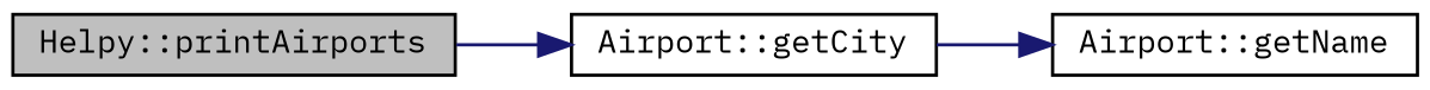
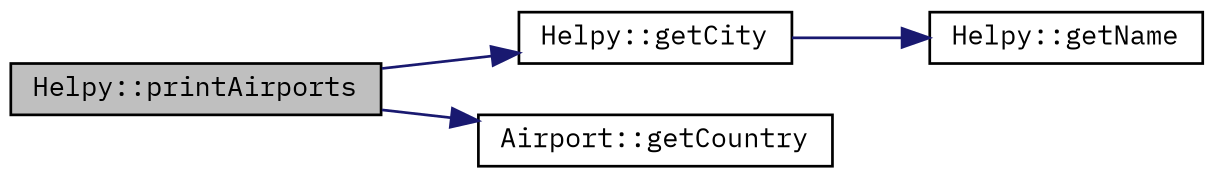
  digraph {
    fontname="IBM Plex Mono"
    rankdir=LR
    node [color=black fillcolor=white fontname="IBM Plex Mono" fontsize=10 shape=record style=filled]
    edge [color=midnightblue fontname="IBM Plex Mono" fontsize=10 labelfontname=Helvetica labelfontsize=10 style=solid]
    n1 [fillcolor=grey75 fontcolor=black height=0.2 label="Helpy::printAirports" width=0.4]
-   n2 [height=0.2 label="Airport::getCity" width=0.4]
-   n4 [height=0.2 label="Airport::getName" width=0.4]
+   n2 [height=0.2 label="Helpy::getCity" width=0.4]
+   n3 [height=0.2 label="Airport::getCountry" width=0.4]
+   n4 [height=0.2 label="Helpy::getName" width=0.4]
    n1 -> n2
+   n1 -> n3
    n2 -> n4
  }
